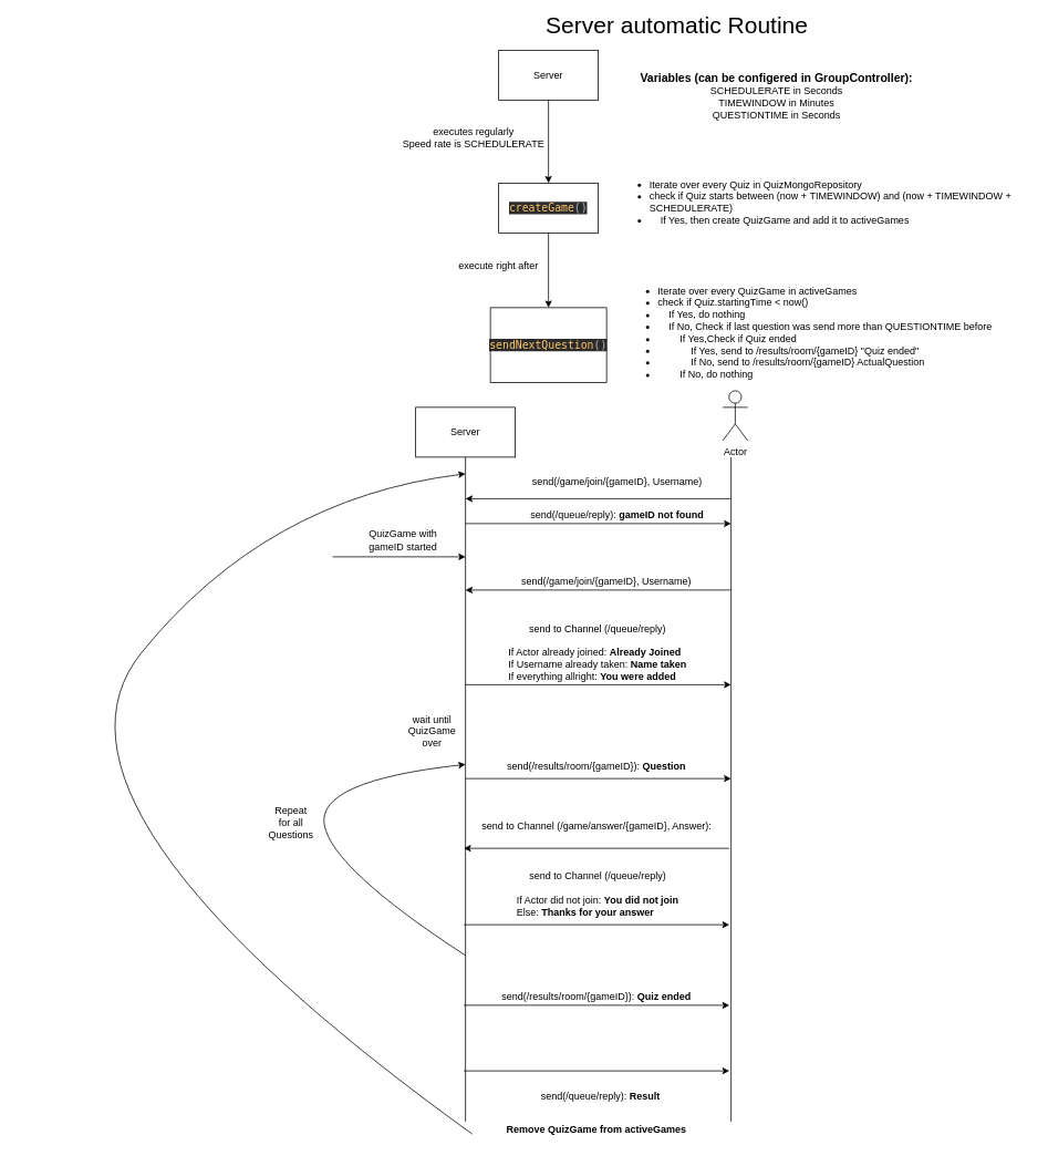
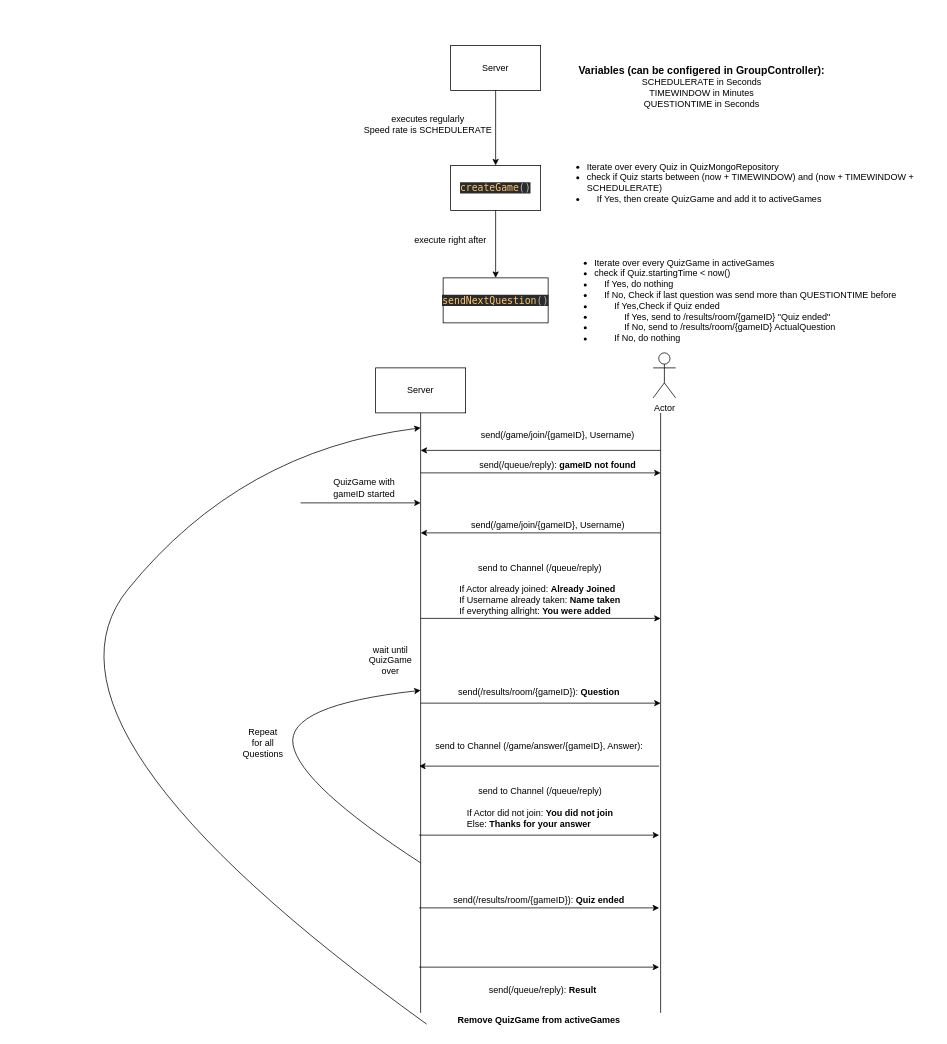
  <mxCell id="0" />
  <mxCell id="1" parent="0" />
  <mxCell id="2" value="Server" style="rounded=0;whiteSpace=wrap;html=1;" vertex="1" parent="1"><mxGeometry x="600" y="60" width="120" height="60" as="geometry" /></mxCell>
  <mxCell id="3" value="&lt;pre style=&quot;background-color: #2b2b2b ; color: #a9b7c6 ; font-family: &amp;#34;jetbrains mono&amp;#34; , monospace ; font-size: 9.8pt&quot;&gt;&lt;span style=&quot;color: #ffc66d&quot;&gt;createGame&lt;/span&gt;()&lt;/pre&gt;" style="rounded=0;whiteSpace=wrap;html=1;" vertex="1" parent="1"><mxGeometry x="600" y="220" width="120" height="60" as="geometry" /></mxCell>
  <mxCell id="4" value="" style="endArrow=classic;html=1;entryX=0.5;entryY=0;entryDx=0;entryDy=0;exitX=0.5;exitY=1;exitDx=0;exitDy=0;" edge="1" parent="1" source="2" target="3"><mxGeometry width="50" height="50" relative="1" as="geometry"><mxPoint x="780" y="230" as="sourcePoint" /><mxPoint x="830" y="180" as="targetPoint" /></mxGeometry></mxCell>
  <mxCell id="5" value="executes regularly &lt;br&gt;Speed rate is SCHEDULERATE &lt;br&gt;" style="text;html=1;strokeColor=none;fillColor=none;align=center;verticalAlign=middle;whiteSpace=wrap;rounded=0;" vertex="1" parent="1"><mxGeometry x="460" y="110" width="220" height="110" as="geometry" /></mxCell>
  <mxCell id="6" value="&lt;ul&gt;&lt;li&gt;Iterate over every Quiz in QuizMongoRepository&lt;/li&gt;&lt;li&gt;check if Quiz starts between (now + TIMEWINDOW) and (now + TIMEWINDOW + SCHEDULERATE)&lt;/li&gt;&lt;li&gt;&amp;nbsp; &amp;nbsp; If Yes, then create QuizGame and add it to activeGames&amp;nbsp;&lt;/li&gt;&lt;/ul&gt;&lt;div&gt;&lt;br&gt;&lt;/div&gt;" style="text;html=1;strokeColor=none;fillColor=none;align=left;verticalAlign=middle;whiteSpace=wrap;rounded=0;" vertex="1" parent="1"><mxGeometry x="740" y="220" width="490" height="60" as="geometry" /></mxCell>
  <mxCell id="7" value="" style="endArrow=classic;html=1;exitX=0.5;exitY=1;exitDx=0;exitDy=0;" edge="1" parent="1" source="3" target="8"><mxGeometry width="50" height="50" relative="1" as="geometry"><mxPoint x="710" y="330" as="sourcePoint" /><mxPoint x="740" y="380" as="targetPoint" /></mxGeometry></mxCell>
- <mxCell id="8" value="&lt;pre style=&quot;background-color: #2b2b2b ; color: #a9b7c6 ; font-family: &amp;#34;jetbrains mono&amp;#34; , monospace ; font-size: 9.8pt&quot;&gt;&lt;span style=&quot;color: #ffc66d&quot;&gt;sendNextQuestion&lt;/span&gt;()&lt;/pre&gt;" style="rounded=0;whiteSpace=wrap;html=1;" vertex="1" parent="1"><mxGeometry x="590" y="370" width="140" height="90" as="geometry" /></mxCell>
+ <mxCell id="8" value="&lt;pre style=&quot;background-color: #2b2b2b ; color: #a9b7c6 ; font-family: &amp;#34;jetbrains mono&amp;#34; , monospace ; font-size: 9.8pt&quot;&gt;&lt;span style=&quot;color: #ffc66d&quot;&gt;sendNextQuestion&lt;/span&gt;()&lt;/pre&gt;" style="rounded=0;whiteSpace=wrap;html=1;" vertex="1" parent="1"><mxGeometry x="590" y="370" width="140" height="60" as="geometry" /></mxCell>
  <mxCell id="9" value="execute right after" style="text;html=1;strokeColor=none;fillColor=none;align=center;verticalAlign=middle;whiteSpace=wrap;rounded=0;" vertex="1" parent="1"><mxGeometry x="550" y="310" width="100" height="20" as="geometry" /></mxCell>
  <mxCell id="10" value="&lt;ul&gt;&lt;li&gt;Iterate over every QuizGame in activeGames&lt;/li&gt;&lt;li&gt;check if Quiz.startingTime &amp;lt; now()&lt;/li&gt;&lt;li&gt;&amp;nbsp; &amp;nbsp; If Yes, do nothing&lt;/li&gt;&lt;li&gt;&amp;nbsp; &amp;nbsp; If No, Check if last question was send more than QUESTIONTIME before&lt;/li&gt;&lt;li&gt;&amp;nbsp; &amp;nbsp; &amp;nbsp; &amp;nbsp; If Yes,Check if Quiz ended&lt;/li&gt;&lt;li&gt;&amp;nbsp; &amp;nbsp; &amp;nbsp; &amp;nbsp; &amp;nbsp; &amp;nbsp; If Yes, send to&amp;nbsp;/results/room/{gameID} &quot;Quiz ended&quot;&lt;/li&gt;&lt;li&gt;&amp;nbsp; &amp;nbsp; &amp;nbsp; &amp;nbsp; &amp;nbsp; &amp;nbsp; If No, send to /results/room/{gameID} ActualQuestion&lt;/li&gt;&lt;li&gt;&amp;nbsp; &amp;nbsp; &amp;nbsp; &amp;nbsp; If No, do nothing&lt;/li&gt;&lt;/ul&gt;" style="text;html=1;strokeColor=none;fillColor=none;align=left;verticalAlign=middle;whiteSpace=wrap;rounded=0;" vertex="1" parent="1"><mxGeometry x="750" y="350" width="490" height="100" as="geometry" /></mxCell>
- <mxCell id="11" value="&lt;font style=&quot;font-size: 28px&quot;&gt;Server automatic Routine&lt;/font&gt;" style="text;html=1;strokeColor=none;fillColor=none;align=center;verticalAlign=middle;whiteSpace=wrap;rounded=0;" vertex="1" parent="1"><mxGeometry x="630" y="20" width="370" height="20" as="geometry" /></mxCell>
  <mxCell id="12" value="&lt;font style=&quot;font-size: 14px&quot;&gt;&lt;b&gt;Variables (can be configered in GroupController):&lt;/b&gt;&lt;/font&gt;&lt;br&gt;SCHEDULERATE in Seconds&lt;br&gt;TIMEWINDOW in Minutes&lt;br&gt;QUESTIONTIME in Seconds" style="text;html=1;strokeColor=none;fillColor=none;align=center;verticalAlign=middle;whiteSpace=wrap;rounded=0;" vertex="1" parent="1"><mxGeometry x="740" y="70" width="390" height="90" as="geometry" /></mxCell>
  <mxCell id="13" value="" style="endArrow=none;html=1;" edge="1" parent="1"><mxGeometry width="50" height="50" relative="1" as="geometry"><mxPoint x="560" y="1350" as="sourcePoint" /><mxPoint x="560" y="550" as="targetPoint" /></mxGeometry></mxCell>
  <mxCell id="14" value="Actor" style="shape=umlActor;verticalLabelPosition=bottom;verticalAlign=top;html=1;outlineConnect=0;" vertex="1" parent="1"><mxGeometry x="870" y="470" width="30" height="60" as="geometry" /></mxCell>
  <mxCell id="15" value="" style="endArrow=none;html=1;" edge="1" parent="1"><mxGeometry width="50" height="50" relative="1" as="geometry"><mxPoint x="880" y="1350" as="sourcePoint" /><mxPoint x="880" y="550" as="targetPoint" /></mxGeometry></mxCell>
  <mxCell id="16" value="Server" style="rounded=0;whiteSpace=wrap;html=1;" vertex="1" parent="1"><mxGeometry x="500" y="490" width="120" height="60" as="geometry" /></mxCell>
  <mxCell id="17" value="" style="endArrow=classic;html=1;" edge="1" parent="1"><mxGeometry width="50" height="50" relative="1" as="geometry"><mxPoint x="400" y="670" as="sourcePoint" /><mxPoint x="560" y="670" as="targetPoint" /></mxGeometry></mxCell>
  <mxCell id="18" value="QuizGame with gameID started" style="text;html=1;strokeColor=none;fillColor=none;align=center;verticalAlign=middle;whiteSpace=wrap;rounded=0;" vertex="1" parent="1"><mxGeometry x="430" y="630" width="110" height="40" as="geometry" /></mxCell>
  <mxCell id="19" value="" style="endArrow=classic;html=1;" edge="1" parent="1"><mxGeometry width="50" height="50" relative="1" as="geometry"><mxPoint x="880" y="600" as="sourcePoint" /><mxPoint x="560" y="600" as="targetPoint" /></mxGeometry></mxCell>
  <mxCell id="20" value="send(/game/join/{gameID}, Username)" style="text;html=1;strokeColor=none;fillColor=none;align=center;verticalAlign=middle;whiteSpace=wrap;rounded=0;" vertex="1" parent="1"><mxGeometry x="633" y="570" width="220" height="20" as="geometry" /></mxCell>
  <mxCell id="21" value="" style="endArrow=classic;html=1;" edge="1" parent="1"><mxGeometry width="50" height="50" relative="1" as="geometry"><mxPoint x="560" y="630" as="sourcePoint" /><mxPoint x="880" y="630" as="targetPoint" /></mxGeometry></mxCell>
  <mxCell id="22" value="send(/queue/reply): &lt;b&gt;gameID not found&lt;/b&gt;" style="text;html=1;strokeColor=none;fillColor=none;align=center;verticalAlign=middle;whiteSpace=wrap;rounded=0;" vertex="1" parent="1"><mxGeometry x="628" y="610" width="230" height="20" as="geometry" /></mxCell>
  <mxCell id="23" value="" style="endArrow=classic;html=1;" edge="1" parent="1"><mxGeometry width="50" height="50" relative="1" as="geometry"><mxPoint x="880" y="710" as="sourcePoint" /><mxPoint x="560" y="710" as="targetPoint" /></mxGeometry></mxCell>
  <mxCell id="24" value="send(/game/join/{gameID}, Username)" style="text;html=1;strokeColor=none;fillColor=none;align=center;verticalAlign=middle;whiteSpace=wrap;rounded=0;" vertex="1" parent="1"><mxGeometry x="620" y="690" width="220" height="20" as="geometry" /></mxCell>
  <mxCell id="25" value="" style="endArrow=classic;html=1;" edge="1" parent="1"><mxGeometry width="50" height="50" relative="1" as="geometry"><mxPoint x="560" y="824" as="sourcePoint" /><mxPoint x="880" y="824" as="targetPoint" /></mxGeometry></mxCell>
  <mxCell id="26" value="&lt;div style=&quot;text-align: center&quot;&gt;&lt;span&gt;send to Channel (/queue/reply)&lt;/span&gt;&lt;/div&gt;&lt;div style=&quot;text-align: center&quot;&gt;&lt;span&gt;&lt;br&gt;&lt;/span&gt;&lt;/div&gt;&lt;div&gt;If Actor already joined: &lt;b&gt;Already Joined&lt;/b&gt;&lt;/div&gt;&lt;div&gt;If Username already taken: &lt;b&gt;Name taken&lt;/b&gt;&lt;/div&gt;&lt;div&gt;If everything allright: &lt;b&gt;You were added&lt;/b&gt;&lt;/div&gt;" style="text;html=1;strokeColor=none;fillColor=none;align=left;verticalAlign=middle;whiteSpace=wrap;rounded=0;" vertex="1" parent="1"><mxGeometry x="610" y="750" width="230" height="70" as="geometry" /></mxCell>
  <mxCell id="27" value="wait until QuizGame over" style="text;html=1;strokeColor=none;fillColor=none;align=center;verticalAlign=middle;whiteSpace=wrap;rounded=0;" vertex="1" parent="1"><mxGeometry x="480" y="860" width="80" height="40" as="geometry" /></mxCell>
  <mxCell id="28" value="" style="endArrow=classic;html=1;" edge="1" parent="1"><mxGeometry width="50" height="50" relative="1" as="geometry"><mxPoint x="560" y="937" as="sourcePoint" /><mxPoint x="880" y="937" as="targetPoint" /></mxGeometry></mxCell>
  <mxCell id="29" value="send(/results/room/{gameID}): &lt;b&gt;Question&lt;/b&gt;" style="text;html=1;strokeColor=none;fillColor=none;align=center;verticalAlign=middle;whiteSpace=wrap;rounded=0;" vertex="1" parent="1"><mxGeometry x="578" y="913" width="280" height="20" as="geometry" /></mxCell>
  <mxCell id="30" value="" style="endArrow=classic;html=1;" edge="1" parent="1"><mxGeometry width="50" height="50" relative="1" as="geometry"><mxPoint x="878" y="1021" as="sourcePoint" /><mxPoint x="558" y="1021" as="targetPoint" /></mxGeometry></mxCell>
  <mxCell id="31" value="&lt;div style=&quot;text-align: center&quot;&gt;&lt;span&gt;send to Channel (/game/answer/{gameID}, Answer):&amp;nbsp;&lt;/span&gt;&lt;/div&gt;" style="text;html=1;strokeColor=none;fillColor=none;align=left;verticalAlign=middle;whiteSpace=wrap;rounded=0;" vertex="1" parent="1"><mxGeometry x="578" y="980" width="302" height="30" as="geometry" /></mxCell>
  <mxCell id="32" value="" style="endArrow=classic;html=1;" edge="1" parent="1"><mxGeometry width="50" height="50" relative="1" as="geometry"><mxPoint x="558" y="1113" as="sourcePoint" /><mxPoint x="878" y="1113" as="targetPoint" /></mxGeometry></mxCell>
  <mxCell id="33" value="&lt;div style=&quot;text-align: center&quot;&gt;&lt;span&gt;send to Channel (/queue/reply)&lt;/span&gt;&lt;/div&gt;&lt;div style=&quot;text-align: center&quot;&gt;&lt;span&gt;&lt;br&gt;&lt;/span&gt;&lt;/div&gt;&lt;div&gt;If Actor did not join: &lt;b&gt;You did not join&lt;/b&gt;&lt;/div&gt;&lt;div&gt;Else: &lt;b&gt;Thanks for your answer&lt;/b&gt;&lt;/div&gt;" style="text;html=1;strokeColor=none;fillColor=none;align=left;verticalAlign=middle;whiteSpace=wrap;rounded=0;" vertex="1" parent="1"><mxGeometry x="620" y="1046" width="230" height="60" as="geometry" /></mxCell>
  <mxCell id="34" value="" style="curved=1;endArrow=classic;html=1;" edge="1" parent="1"><mxGeometry width="50" height="50" relative="1" as="geometry"><mxPoint x="560" y="1150" as="sourcePoint" /><mxPoint x="560" y="920" as="targetPoint" /><Array as="points"><mxPoint x="400" y="1046" /><mxPoint x="380" y="940" /></Array></mxGeometry></mxCell>
  <mxCell id="35" value="Repeat for all Questions" style="text;html=1;strokeColor=none;fillColor=none;align=center;verticalAlign=middle;whiteSpace=wrap;rounded=0;" vertex="1" parent="1"><mxGeometry x="330" y="980" width="40" height="20" as="geometry" /></mxCell>
  <mxCell id="36" value="" style="endArrow=classic;html=1;" edge="1" parent="1"><mxGeometry width="50" height="50" relative="1" as="geometry"><mxPoint x="558" y="1210" as="sourcePoint" /><mxPoint x="878" y="1210" as="targetPoint" /></mxGeometry></mxCell>
  <mxCell id="37" value="send(/results/room/{gameID}): &lt;b&gt;Quiz ended&lt;/b&gt;" style="text;html=1;strokeColor=none;fillColor=none;align=center;verticalAlign=middle;whiteSpace=wrap;rounded=0;" vertex="1" parent="1"><mxGeometry x="578" y="1190" width="280" height="20" as="geometry" /></mxCell>
  <mxCell id="38" value="" style="endArrow=classic;html=1;" edge="1" parent="1"><mxGeometry width="50" height="50" relative="1" as="geometry"><mxPoint x="558" y="1289" as="sourcePoint" /><mxPoint x="878" y="1289" as="targetPoint" /></mxGeometry></mxCell>
  <mxCell id="39" value="send(/queue/reply): &lt;b&gt;Result&lt;/b&gt;" style="text;html=1;strokeColor=none;fillColor=none;align=center;verticalAlign=middle;whiteSpace=wrap;rounded=0;" vertex="1" parent="1"><mxGeometry x="583" y="1310" width="280" height="20" as="geometry" /></mxCell>
  <mxCell id="40" value="&lt;b&gt;Remove QuizGame from activeGames&lt;/b&gt;" style="text;html=1;strokeColor=none;fillColor=none;align=center;verticalAlign=middle;whiteSpace=wrap;rounded=0;" vertex="1" parent="1"><mxGeometry x="568" y="1350" width="300" height="20" as="geometry" /></mxCell>
  <mxCell id="41" value="" style="curved=1;endArrow=classic;html=1;exitX=0;exitY=0.75;exitDx=0;exitDy=0;" edge="1" parent="1" source="40"><mxGeometry width="50" height="50" relative="1" as="geometry"><mxPoint x="750" y="1110" as="sourcePoint" /><mxPoint x="560" y="570" as="targetPoint" /><Array as="points"><mxPoint x="20" y="970" /><mxPoint x="320" y="600" /></Array></mxGeometry></mxCell>
